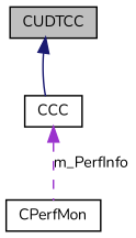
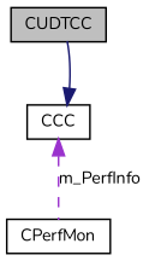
  digraph {
    fontname=Nunito
    node [color=black fontname=Nunito fontsize=10 shape=record]
    edge [dir=back fontname=Nunito fontsize=10 labelfontname=FreeSans labelfontsize=10]
    n1 [fillcolor=grey75 fontcolor=black height=0.2 label=CUDTCC style=filled width=0.4]
    n2 [height=0.2 label=CCC width=0.4]
    n3 [height=0.2 label=CPerfMon width=0.4]
-   n1 -> n2 [color=midnightblue style=solid]
+   n2 -> n1 [color=midnightblue style=solid]
    n2 -> n3 [color=darkorchid3 label=m_PerfInfo style=dashed]
  }
